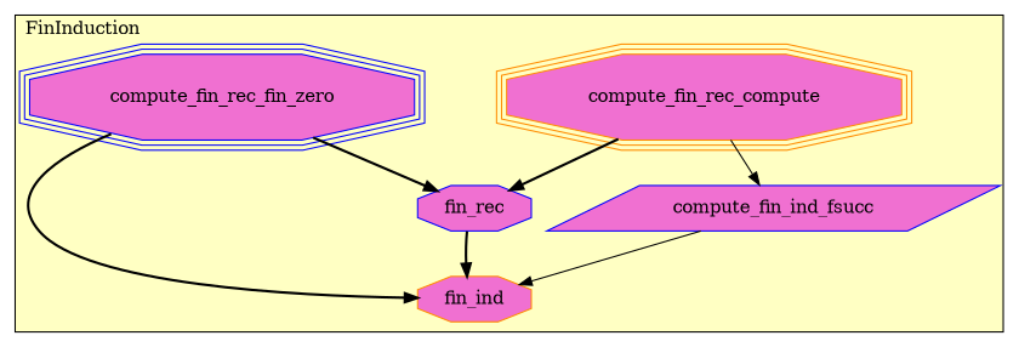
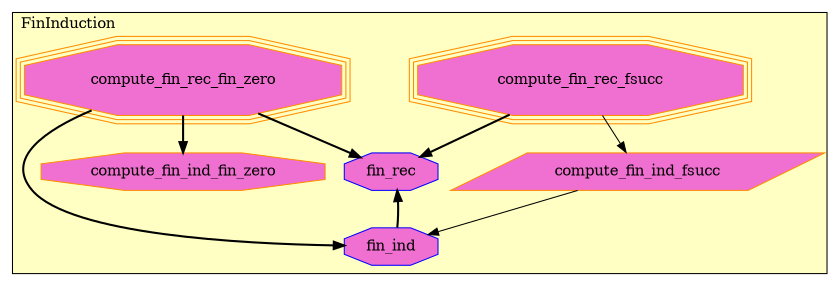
  digraph {
    node [color=darkorange fillcolor="#F070D1" shape=octagon style=filled]
    edge [style=bold]
-   n1 [label=compute_fin_rec_compute peripheries=3]
-   n2 [color=blue label=compute_fin_rec_fin_zero peripheries=3]
+   n1 [label=compute_fin_rec_fsucc peripheries=3]
+   n2 [label=compute_fin_rec_fin_zero peripheries=3]
    n3 [color=blue label=fin_rec]
-   n4 [color=blue label=compute_fin_ind_fsucc shape=parallelogram]
-   n6 [label=fin_ind]
+   n4 [label=compute_fin_ind_fsucc shape=parallelogram]
+   n5 [label=compute_fin_ind_fin_zero]
+   n6 [color=blue label=fin_ind]
    subgraph cluster_1 {
      fillcolor="#FFFFC3"
      label=FinInduction
      labeljust=l
      style=filled
      n1
      n2
      n3
      n4
+     n5
      n6
    }
    n1 -> n3
    n1 -> n4 [style=solid]
    n2 -> n3
+   n2 -> n5
    n2 -> n6
-   n3 -> n6
+   n6 -> n3
    n4 -> n6 [style=solid]
  }
